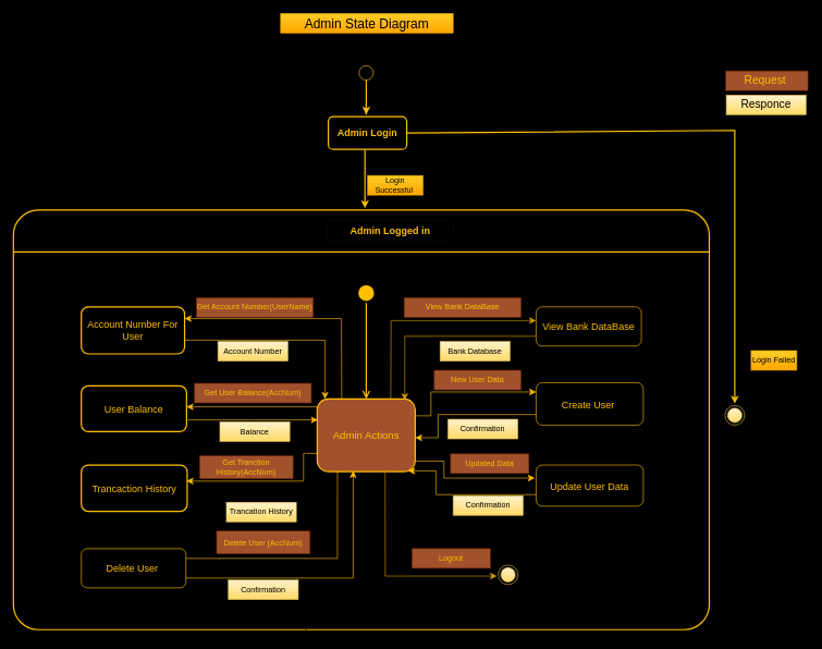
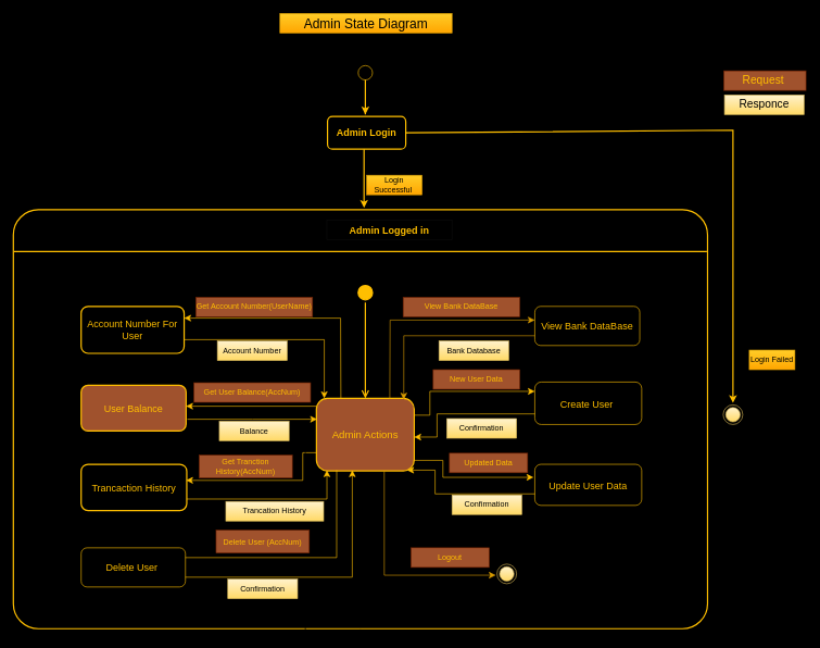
  <mxCell id="0" />
  <mxCell id="1" parent="0" />
  <mxCell id="2" style="edgeStyle=orthogonalEdgeStyle;rounded=0;orthogonalLoop=1;jettySize=auto;html=1;strokeColor=#FFBF00;strokeWidth=2;" parent="1" edge="1"><mxGeometry relative="1" as="geometry"><mxPoint x="560" y="175" as="targetPoint" /><mxPoint x="560" y="175" as="sourcePoint" /><Array as="points"><mxPoint x="560" y="118" /><mxPoint x="560" y="118" /></Array></mxGeometry></mxCell>
  <mxCell id="3" value="&lt;b&gt;&lt;font style=&quot;font-size: 15px;&quot;&gt;Admin Login&lt;/font&gt;&lt;/b&gt;" style="rounded=1;whiteSpace=wrap;html=1;labelBackgroundColor=none;fillColor=#000000;strokeColor=#FFBF00;fontColor=#FFBF00;strokeWidth=2;" parent="1" vertex="1"><mxGeometry x="502" y="178" width="120" height="50" as="geometry" /></mxCell>
  <mxCell id="4" value="" style="endArrow=classic;html=1;rounded=0;labelBackgroundColor=none;strokeColor=#FFBF00;fontColor=default;strokeWidth=2;" parent="1" edge="1"><mxGeometry width="50" height="50" relative="1" as="geometry"><mxPoint x="558" y="228" as="sourcePoint" /><mxPoint x="558" y="318" as="targetPoint" /></mxGeometry></mxCell>
  <mxCell id="5" value="" style="ellipse;html=1;shape=startState;fillColor=#000000;strokeColor=#FFBF00;labelBackgroundColor=none;fontColor=#FFFFFF;" parent="1" vertex="1"><mxGeometry x="545" y="96" width="30" height="30" as="geometry" /></mxCell>
  <mxCell id="6" value="Login Successful&amp;nbsp;" style="text;strokeColor=#d79b00;align=center;fillColor=#ffcd28;html=1;verticalAlign=middle;whiteSpace=wrap;rounded=0;gradientColor=#ffa500;" parent="1" vertex="1"><mxGeometry x="562" y="268" width="85" height="30" as="geometry" /></mxCell>
  <mxCell id="7" value="" style="endArrow=classic;html=1;rounded=0;strokeColor=#FFBF00;exitX=1;exitY=0.5;exitDx=0;exitDy=0;strokeWidth=2;shadow=0;flowAnimation=0;" parent="1" source="3" edge="1"><mxGeometry width="50" height="50" relative="1" as="geometry"><mxPoint x="652" y="201" as="sourcePoint" /><mxPoint x="1124" y="617" as="targetPoint" /><Array as="points"><mxPoint x="1124" y="199" /></Array></mxGeometry></mxCell>
  <mxCell id="8" value="Login Failed" style="text;strokeColor=#d79b00;align=center;fillColor=#ffcd28;html=1;verticalAlign=middle;whiteSpace=wrap;rounded=0;gradientColor=#ffa500;" parent="1" vertex="1"><mxGeometry x="1149" y="536" width="70" height="30" as="geometry" /></mxCell>
  <mxCell id="9" value="" style="ellipse;html=1;shape=endState;fillColor=#FFBF00;strokeColor=#000000;fontColor=#FFFFFF;strokeWidth=2;" parent="1" vertex="1"><mxGeometry x="1048" y="511" width="30" height="30" as="geometry" /></mxCell>
  <mxCell id="10" value="" style="rounded=1;whiteSpace=wrap;html=1;strokeColor=#FFBF00;fontColor=#FFFFFF;fillColor=#000000;arcSize=6;strokeWidth=2;" parent="1" vertex="1"><mxGeometry x="20" y="321" width="1065" height="642" as="geometry" /></mxCell>
  <mxCell id="11" value="" style="line;strokeWidth=2;html=1;perimeter=backbonePerimeter;points=[];outlineConnect=0;strokeColor=#FFBF00;fontColor=#FFFFFF;fillColor=#182E3E;" parent="1" vertex="1"><mxGeometry x="21" y="380" width="1063" height="10" as="geometry" /></mxCell>
  <mxCell id="12" value="&lt;font color=&quot;#ffbf00&quot; style=&quot;font-size: 15px;&quot;&gt;&lt;b&gt;Admin Logged in&lt;/b&gt;&lt;/font&gt;" style="text;align=center;html=1;verticalAlign=middle;whiteSpace=wrap;rounded=0;fillColor=#000000;strokeColor=#0d0d0d;" parent="1" vertex="1"><mxGeometry x="501" y="337" width="192" height="30" as="geometry" /></mxCell>
  <mxCell id="13" value="" style="ellipse;html=1;shape=startState;fillColor=#FFBF00;strokeColor=#FFBF00;fontColor=#FFFFFF;strokeWidth=2;" parent="1" vertex="1"><mxGeometry x="545" y="433" width="30" height="30" as="geometry" /></mxCell>
  <mxCell id="14" value="" style="edgeStyle=orthogonalEdgeStyle;html=1;verticalAlign=bottom;endArrow=open;endSize=8;strokeColor=#FFBF00;rounded=0;strokeWidth=2;" parent="1" source="13" target="15" edge="1"><mxGeometry relative="1" as="geometry"><mxPoint x="560" y="543" as="targetPoint" /></mxGeometry></mxCell>
  <mxCell id="15" value="&lt;font color=&quot;#ffbf00&quot; style=&quot;font-size: 16px;&quot;&gt;Admin Actions&lt;/font&gt;" style="rounded=1;whiteSpace=wrap;html=1;strokeColor=#FFBF00;fontColor=#FFFFFF;fillColor=#a0522d;strokeWidth=2;" parent="1" vertex="1"><mxGeometry x="485" y="610" width="150" height="111" as="geometry" /></mxCell>
  <mxCell id="16" value="&lt;font style=&quot;font-size: 15px;&quot; color=&quot;#ffbf00&quot;&gt;Account Number For User&lt;/font&gt;" style="rounded=1;whiteSpace=wrap;html=1;strokeColor=#FFBF00;fontColor=#FFFFFF;fillColor=#000000;strokeWidth=2;" parent="1" vertex="1"><mxGeometry x="124" y="469" width="158" height="72" as="geometry" /></mxCell>
- <mxCell id="17" value="&lt;font color=&quot;#ffbf00&quot; style=&quot;font-size: 15px;&quot;&gt;User Balance&lt;/font&gt;" style="rounded=1;whiteSpace=wrap;html=1;strokeColor=#FFBF00;fontColor=#FFFFFF;fillColor=#000000;strokeWidth=2;" parent="1" vertex="1"><mxGeometry x="124" y="590" width="161" height="70" as="geometry" /></mxCell>
+ <mxCell id="17" value="&lt;font color=&quot;#ffbf00&quot; style=&quot;font-size: 15px;&quot;&gt;User Balance&lt;/font&gt;" style="rounded=1;whiteSpace=wrap;html=1;strokeColor=#FFBF00;fontColor=#FFFFFF;fillColor=#a0522d;strokeWidth=2;" parent="1" vertex="1"><mxGeometry x="124" y="590" width="161" height="70" as="geometry" /></mxCell>
  <mxCell id="18" value="&lt;font color=&quot;#ffbf00&quot; style=&quot;font-size: 15px;&quot;&gt;Trancaction History&lt;/font&gt;" style="rounded=1;whiteSpace=wrap;html=1;strokeColor=#FFBF00;fontColor=#FFFFFF;fillColor=#000000;strokeWidth=2;" parent="1" vertex="1"><mxGeometry x="124" y="711" width="162" height="71" as="geometry" /></mxCell>
  <mxCell id="19" value="&lt;font color=&quot;#ffbf00&quot; style=&quot;font-size: 15px;&quot;&gt;Delete User&amp;nbsp;&lt;/font&gt;" style="rounded=1;whiteSpace=wrap;html=1;strokeColor=#FFBF00;fontColor=#FFFFFF;fillColor=#000000;" parent="1" vertex="1"><mxGeometry x="124" y="839" width="160" height="60" as="geometry" /></mxCell>
  <mxCell id="20" value="&lt;font style=&quot;font-size: 15px;&quot; color=&quot;#ffbf00&quot;&gt;View Bank DataBase&lt;/font&gt;" style="rounded=1;whiteSpace=wrap;html=1;strokeColor=#FFBF00;fontColor=#FFFFFF;fillColor=#000000;" parent="1" vertex="1"><mxGeometry x="820" y="469" width="161" height="60" as="geometry" /></mxCell>
  <mxCell id="21" value="&lt;font style=&quot;font-size: 15px;&quot; color=&quot;#ffbf00&quot;&gt;Create User&amp;nbsp;&lt;/font&gt;" style="rounded=1;whiteSpace=wrap;html=1;strokeColor=#FFBF00;fontColor=#FFFFFF;fillColor=#000000;" parent="1" vertex="1"><mxGeometry x="820" y="585" width="164" height="65" as="geometry" /></mxCell>
  <mxCell id="22" value="&lt;font style=&quot;font-size: 15px;&quot; color=&quot;#ffbf00&quot;&gt;Update User Data&lt;/font&gt;" style="rounded=1;whiteSpace=wrap;html=1;strokeColor=#FFBF00;fontColor=#FFFFFF;fillColor=#000000;" parent="1" vertex="1"><mxGeometry x="820" y="711" width="164" height="63" as="geometry" /></mxCell>
  <mxCell id="23" value="" style="edgeStyle=segmentEdgeStyle;endArrow=classic;html=1;curved=0;rounded=0;endSize=8;startSize=8;strokeColor=#FFBF00;strokeWidth=1;exitX=1;exitY=0.25;exitDx=0;exitDy=0;" parent="1" source="16" target="15" edge="1"><mxGeometry width="50" height="50" relative="1" as="geometry"><mxPoint x="286" y="510" as="sourcePoint" /><mxPoint x="424" y="489" as="targetPoint" /><Array as="points"><mxPoint x="282" y="520" /><mxPoint x="497" y="520" /></Array></mxGeometry></mxCell>
  <mxCell id="24" value="" style="edgeStyle=elbowEdgeStyle;elbow=horizontal;endArrow=classic;html=1;curved=0;rounded=0;endSize=8;startSize=8;strokeColor=#FFBF00;entryX=1;entryY=0.25;entryDx=0;entryDy=0;exitX=0.25;exitY=0;exitDx=0;exitDy=0;" parent="1" source="15" target="16" edge="1"><mxGeometry width="50" height="50" relative="1" as="geometry"><mxPoint x="522" y="572" as="sourcePoint" /><mxPoint x="306" y="485" as="targetPoint" /><Array as="points"><mxPoint x="522" y="534" /></Array></mxGeometry></mxCell>
  <mxCell id="25" value="&lt;font color=&quot;#ffbf00&quot;&gt;Get Account Number(UserName)&lt;/font&gt;" style="text;align=center;html=1;verticalAlign=middle;whiteSpace=wrap;rounded=0;fillColor=#a0522d;fontColor=#ffffff;strokeColor=#6D1F00;" parent="1" vertex="1"><mxGeometry x="300" y="455" width="179" height="30" as="geometry" /></mxCell>
  <mxCell id="26" value="Account Number" style="text;strokeColor=#d6b656;align=center;fillColor=#fff2cc;html=1;verticalAlign=middle;whiteSpace=wrap;rounded=0;gradientColor=#ffd966;" parent="1" vertex="1"><mxGeometry x="333" y="522" width="107" height="30" as="geometry" /></mxCell>
  <mxCell id="27" value="" style="edgeStyle=segmentEdgeStyle;endArrow=classic;html=1;curved=0;rounded=0;endSize=8;startSize=8;strokeColor=#FFBF00;exitX=0;exitY=0.25;exitDx=0;exitDy=0;" parent="1" edge="1"><mxGeometry width="50" height="50" relative="1" as="geometry"><mxPoint x="485" y="642.75" as="sourcePoint" /><mxPoint x="285" y="622" as="targetPoint" /><Array as="points"><mxPoint x="485" y="622" /></Array></mxGeometry></mxCell>
  <mxCell id="28" value="&lt;font color=&quot;#ffbf00&quot;&gt;Get User Balance(AccNum)&lt;/font&gt;" style="text;strokeColor=#6D1F00;align=center;fillColor=#a0522d;html=1;verticalAlign=middle;whiteSpace=wrap;rounded=0;fontColor=#ffffff;" parent="1" vertex="1"><mxGeometry x="297" y="586" width="179" height="30" as="geometry" /></mxCell>
  <mxCell id="29" value="" style="edgeStyle=elbowEdgeStyle;elbow=horizontal;endArrow=classic;html=1;curved=0;rounded=0;endSize=8;startSize=8;strokeColor=#FFBF00;" parent="1" edge="1"><mxGeometry width="50" height="50" relative="1" as="geometry"><mxPoint x="287" y="642" as="sourcePoint" /><mxPoint x="486" y="642" as="targetPoint" /></mxGeometry></mxCell>
  <mxCell id="30" value="Balance" style="text;strokeColor=#d6b656;align=center;fillColor=#fff2cc;html=1;verticalAlign=middle;whiteSpace=wrap;rounded=0;gradientColor=#ffd966;" parent="1" vertex="1"><mxGeometry x="336" y="645" width="107" height="30" as="geometry" /></mxCell>
  <mxCell id="31" value="" style="edgeStyle=elbowEdgeStyle;elbow=horizontal;endArrow=classic;html=1;curved=0;rounded=0;endSize=8;startSize=8;strokeColor=#FFBF00;entryX=1;entryY=0.5;entryDx=0;entryDy=0;exitX=0;exitY=0.75;exitDx=0;exitDy=0;" parent="1" source="15" edge="1"><mxGeometry width="50" height="50" relative="1" as="geometry"><mxPoint x="484" y="682.38" as="sourcePoint" /><mxPoint x="285" y="735.63" as="targetPoint" /><Array as="points"><mxPoint x="464" y="717.38" /></Array></mxGeometry></mxCell>
  <mxCell id="32" style="edgeStyle=orthogonalEdgeStyle;rounded=0;orthogonalLoop=1;jettySize=auto;html=1;exitX=0.5;exitY=0;exitDx=0;exitDy=0;" parent="1" source="33" target="10" edge="1"><mxGeometry relative="1" as="geometry" /></mxCell>
  <mxCell id="33" value="&lt;font color=&quot;#ffbf00&quot;&gt;Get Tranction History(AccNum)&lt;/font&gt;" style="text;strokeColor=#6D1F00;align=center;fillColor=#a0522d;html=1;verticalAlign=middle;whiteSpace=wrap;rounded=0;fontColor=#ffffff;" parent="1" vertex="1"><mxGeometry x="305" y="697" width="143" height="35" as="geometry" /></mxCell>
- <mxCell id="35" value="Trancation History" style="text;strokeColor=#d6b656;align=center;fillColor=#fff2cc;html=1;verticalAlign=middle;whiteSpace=wrap;rounded=0;gradientColor=#ffd966;" parent="1" vertex="1"><mxGeometry x="346" y="768" width="107" height="30" as="geometry" /></mxCell>
+ <mxCell id="34" value="" style="edgeStyle=segmentEdgeStyle;endArrow=classic;html=1;curved=0;rounded=0;endSize=8;startSize=8;strokeColor=#FFBF00;exitX=1;exitY=0.75;exitDx=0;exitDy=0;entryX=0.107;entryY=0.991;entryDx=0;entryDy=0;entryPerimeter=0;" parent="1" source="18" target="15" edge="1"><mxGeometry width="50" height="50" relative="1" as="geometry"><mxPoint x="396" y="793" as="sourcePoint" /><mxPoint x="446" y="743" as="targetPoint" /></mxGeometry></mxCell>
+ <mxCell id="35" value="Trancation History" style="text;strokeColor=#d6b656;align=center;fillColor=#fff2cc;html=1;verticalAlign=middle;whiteSpace=wrap;rounded=0;gradientColor=#ffd966;" parent="1" vertex="1"><mxGeometry x="346" y="768" width="150" height="30" as="geometry" /></mxCell>
  <mxCell id="36" value="" style="edgeStyle=elbowEdgeStyle;elbow=horizontal;endArrow=none;html=1;curved=0;rounded=0;endSize=8;startSize=8;strokeColor=#FFBF00;entryX=1;entryY=0.25;entryDx=0;entryDy=0;exitX=0.207;exitY=0.991;exitDx=0;exitDy=0;exitPerimeter=0;" parent="1" source="15" target="19" edge="1"><mxGeometry width="50" height="50" relative="1" as="geometry"><mxPoint x="628.5" y="753" as="sourcePoint" /><mxPoint x="390" y="886" as="targetPoint" /><Array as="points"><mxPoint x="516" y="804" /></Array></mxGeometry></mxCell>
  <mxCell id="37" value="&lt;font color=&quot;#ffbf00&quot;&gt;Delete User (AccNum)&lt;/font&gt;" style="text;strokeColor=#6D1F00;align=center;fillColor=#a0522d;html=1;verticalAlign=middle;whiteSpace=wrap;rounded=0;fontColor=#ffffff;" parent="1" vertex="1"><mxGeometry x="331" y="812" width="143" height="35" as="geometry" /></mxCell>
  <mxCell id="38" value="" style="edgeStyle=segmentEdgeStyle;endArrow=classic;html=1;curved=0;rounded=0;endSize=8;startSize=8;strokeColor=#FFBF00;exitX=1;exitY=0.75;exitDx=0;exitDy=0;" parent="1" source="19" edge="1"><mxGeometry width="50" height="50" relative="1" as="geometry"><mxPoint x="307" y="885" as="sourcePoint" /><mxPoint x="540" y="720" as="targetPoint" /></mxGeometry></mxCell>
  <mxCell id="39" value="Confirmation" style="text;strokeColor=#d6b656;align=center;fillColor=#fff2cc;html=1;verticalAlign=middle;whiteSpace=wrap;rounded=0;gradientColor=#ffd966;" parent="1" vertex="1"><mxGeometry x="349" y="887" width="107" height="30" as="geometry" /></mxCell>
  <mxCell id="40" value="" style="edgeStyle=elbowEdgeStyle;elbow=horizontal;endArrow=classic;html=1;curved=0;rounded=0;endSize=8;startSize=8;strokeColor=#d79b00;entryX=0;entryY=0.25;entryDx=0;entryDy=0;fillColor=#ffcd28;gradientColor=#ffa500;exitX=0.75;exitY=0;exitDx=0;exitDy=0;" parent="1" source="15" edge="1"><mxGeometry width="50" height="50" relative="1" as="geometry"><mxPoint x="598" y="605" as="sourcePoint" /><mxPoint x="820" y="490" as="targetPoint" /><Array as="points"><mxPoint x="598" y="556" /></Array></mxGeometry></mxCell>
  <mxCell id="41" value="&lt;font color=&quot;#ffbf00&quot;&gt;View Bank DataBase&lt;/font&gt;" style="text;align=center;html=1;verticalAlign=middle;whiteSpace=wrap;rounded=0;fillColor=#a0522d;fontColor=#ffffff;strokeColor=#6D1F00;" parent="1" vertex="1"><mxGeometry x="618" y="455" width="179" height="30" as="geometry" /></mxCell>
  <mxCell id="42" value="" style="edgeStyle=segmentEdgeStyle;endArrow=classic;html=1;curved=0;rounded=0;endSize=8;startSize=8;strokeColor=#d79b00;entryX=0.893;entryY=0.018;entryDx=0;entryDy=0;entryPerimeter=0;exitX=0;exitY=0.75;exitDx=0;exitDy=0;fillColor=#ffcd28;gradientColor=#ffa500;" parent="1" source="20" target="15" edge="1"><mxGeometry width="50" height="50" relative="1" as="geometry"><mxPoint x="683" y="576" as="sourcePoint" /><mxPoint x="733" y="526" as="targetPoint" /></mxGeometry></mxCell>
  <mxCell id="43" value="Bank Database" style="text;strokeColor=#d6b656;align=center;fillColor=#fff2cc;html=1;verticalAlign=middle;whiteSpace=wrap;rounded=0;gradientColor=#ffd966;" parent="1" vertex="1"><mxGeometry x="673" y="522" width="107" height="30" as="geometry" /></mxCell>
  <mxCell id="44" value="" style="edgeStyle=elbowEdgeStyle;elbow=horizontal;endArrow=classic;html=1;curved=0;rounded=0;endSize=8;startSize=8;strokeColor=#FFBF00;entryX=0;entryY=0.25;entryDx=0;entryDy=0;exitX=1;exitY=0.25;exitDx=0;exitDy=0;" parent="1" edge="1"><mxGeometry width="50" height="50" relative="1" as="geometry"><mxPoint x="635" y="635.75" as="sourcePoint" /><mxPoint x="820" y="599.25" as="targetPoint" /><Array as="points"><mxPoint x="659" y="618" /></Array></mxGeometry></mxCell>
  <mxCell id="45" value="&lt;font color=&quot;#ffbf00&quot;&gt;New User Data&lt;/font&gt;" style="text;align=center;html=1;verticalAlign=middle;whiteSpace=wrap;rounded=0;fillColor=#a0522d;fontColor=#ffffff;strokeColor=#6D1F00;" parent="1" vertex="1"><mxGeometry x="664" y="566" width="133" height="30" as="geometry" /></mxCell>
  <mxCell id="46" value="" style="edgeStyle=elbowEdgeStyle;elbow=horizontal;endArrow=classic;html=1;curved=0;rounded=0;endSize=8;startSize=8;strokeColor=#FFBF00;entryX=1;entryY=0.5;entryDx=0;entryDy=0;exitX=0;exitY=0.75;exitDx=0;exitDy=0;" parent="1" source="21" edge="1"><mxGeometry width="50" height="50" relative="1" as="geometry"><mxPoint x="834" y="616" as="sourcePoint" /><mxPoint x="635" y="669.25" as="targetPoint" /><Array as="points"><mxPoint x="670" y="653" /></Array></mxGeometry></mxCell>
  <mxCell id="47" value="Confirmation" style="text;strokeColor=#d6b656;align=center;fillColor=#fff2cc;html=1;verticalAlign=middle;whiteSpace=wrap;rounded=0;gradientColor=#ffd966;" parent="1" vertex="1"><mxGeometry x="685" y="641" width="107" height="30" as="geometry" /></mxCell>
  <mxCell id="48" value="" style="edgeStyle=elbowEdgeStyle;elbow=horizontal;endArrow=classic;html=1;curved=0;rounded=0;endSize=8;startSize=8;strokeColor=#FFBF00;" parent="1" edge="1"><mxGeometry width="50" height="50" relative="1" as="geometry"><mxPoint x="634" y="705" as="sourcePoint" /><mxPoint x="818" y="731" as="targetPoint" /><Array as="points"><mxPoint x="679" y="714" /></Array></mxGeometry></mxCell>
  <mxCell id="49" value="&lt;font color=&quot;#ffbf00&quot;&gt;Updated Data&lt;/font&gt;" style="text;align=center;html=1;verticalAlign=middle;whiteSpace=wrap;rounded=0;fillColor=#a0522d;fontColor=#ffffff;strokeColor=#6D1F00;" parent="1" vertex="1"><mxGeometry x="689" y="694" width="120" height="30" as="geometry" /></mxCell>
  <mxCell id="50" value="" style="edgeStyle=elbowEdgeStyle;elbow=horizontal;endArrow=classic;html=1;curved=0;rounded=0;endSize=8;startSize=8;strokeColor=#FFBF00;entryX=0.927;entryY=0.991;entryDx=0;entryDy=0;exitX=0;exitY=0.75;exitDx=0;exitDy=0;entryPerimeter=0;" parent="1" target="15" edge="1"><mxGeometry width="50" height="50" relative="1" as="geometry"><mxPoint x="820" y="756.37" as="sourcePoint" /><mxPoint x="627.05" y="728.622" as="targetPoint" /><Array as="points"><mxPoint x="667" y="745.62" /></Array></mxGeometry></mxCell>
  <mxCell id="51" value="Confirmation" style="text;strokeColor=#d6b656;align=center;fillColor=#fff2cc;html=1;verticalAlign=middle;whiteSpace=wrap;rounded=0;gradientColor=#ffd966;" parent="1" vertex="1"><mxGeometry x="693" y="758" width="107" height="30" as="geometry" /></mxCell>
  <mxCell id="52" value="" style="ellipse;html=1;shape=endState;fillColor=#fff2cc;strokeColor=#d6b656;gradientColor=#ffd966;" parent="1" vertex="1"><mxGeometry x="762" y="864" width="30" height="30" as="geometry" /></mxCell>
  <mxCell id="53" value="" style="ellipse;html=1;shape=endState;fillColor=#fff2cc;strokeColor=#d6b656;gradientColor=#ffd966;" parent="1" vertex="1"><mxGeometry x="1109" y="620" width="30" height="30" as="geometry" /></mxCell>
  <mxCell id="54" value="" style="edgeStyle=elbowEdgeStyle;elbow=horizontal;endArrow=classic;html=1;curved=0;rounded=0;endSize=8;startSize=8;strokeColor=#d79b00;exitX=0.613;exitY=1;exitDx=0;exitDy=0;exitPerimeter=0;entryX=0;entryY=0.5;entryDx=0;entryDy=0;fillColor=#ffcd28;gradientColor=#ffa500;" parent="1" edge="1"><mxGeometry width="50" height="50" relative="1" as="geometry"><mxPoint x="589" y="721" as="sourcePoint" /><mxPoint x="760.05" y="881" as="targetPoint" /><Array as="points"><mxPoint x="589.05" y="824" /></Array></mxGeometry></mxCell>
  <mxCell id="55" value="&lt;font color=&quot;#ffbf00&quot;&gt;Logout&lt;/font&gt;" style="text;align=center;html=1;verticalAlign=middle;whiteSpace=wrap;rounded=0;fillColor=#a0522d;fontColor=#ffffff;strokeColor=#6D1F00;" parent="1" vertex="1"><mxGeometry x="630" y="839" width="120" height="30" as="geometry" /></mxCell>
  <mxCell id="56" value="&lt;font style=&quot;font-size: 20px;&quot;&gt;Admin State Diagram&lt;/font&gt;" style="text;strokeColor=#d79b00;align=center;fillColor=#ffcd28;html=1;verticalAlign=middle;whiteSpace=wrap;rounded=0;gradientColor=#ffa500;" parent="1" vertex="1"><mxGeometry x="429" y="20" width="264" height="30" as="geometry" /></mxCell>
  <mxCell id="57" value="&lt;font style=&quot;font-size: 17px;&quot; color=&quot;#ffbf00&quot;&gt;Request&amp;nbsp;&lt;/font&gt;" style="text;align=center;html=1;verticalAlign=middle;whiteSpace=wrap;rounded=0;fillColor=#a0522d;fontColor=#ffffff;strokeColor=#6D1F00;" parent="1" vertex="1"><mxGeometry x="1110" y="108" width="126" height="30" as="geometry" /></mxCell>
  <mxCell id="58" value="&lt;font style=&quot;font-size: 17px;&quot;&gt;Responce&lt;/font&gt;" style="text;strokeColor=#d6b656;align=center;fillColor=#fff2cc;html=1;verticalAlign=middle;whiteSpace=wrap;rounded=0;gradientColor=#ffd966;" parent="1" vertex="1"><mxGeometry x="1111" y="145" width="122" height="30" as="geometry" /></mxCell>
